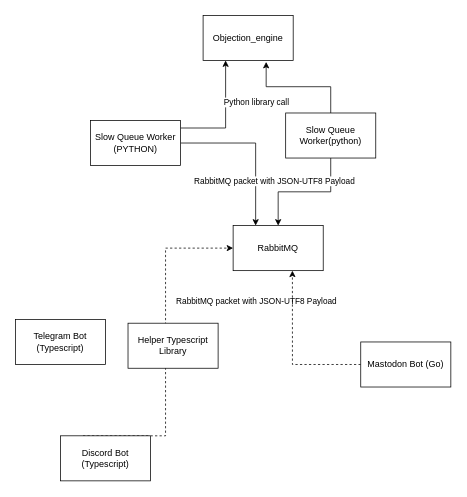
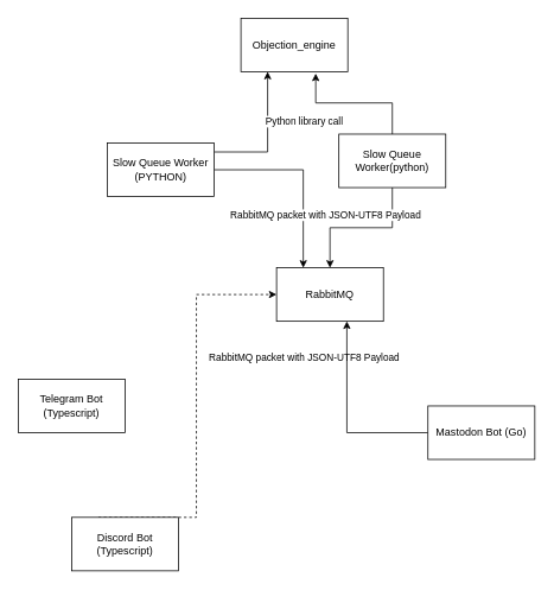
  <mxCell id="0" />
  <mxCell id="1" parent="0" />
  <mxCell id="2" value="RabbitMQ" style="rounded=0;whiteSpace=wrap;html=1;" vertex="1" parent="1"><mxGeometry x="310" y="300" width="120" height="60" as="geometry" /></mxCell>
  <mxCell id="3" style="edgeStyle=orthogonalEdgeStyle;rounded=0;orthogonalLoop=1;jettySize=auto;html=1;" edge="1" parent="1" source="5" target="2"><mxGeometry relative="1" as="geometry" /></mxCell>
  <mxCell id="4" style="edgeStyle=orthogonalEdgeStyle;rounded=0;orthogonalLoop=1;jettySize=auto;html=1;entryX=0.7;entryY=1.033;entryDx=0;entryDy=0;entryPerimeter=0;" edge="1" parent="1" source="5" target="11"><mxGeometry relative="1" as="geometry" /></mxCell>
  <mxCell id="5" value="Slow Queue Worker(python)" style="rounded=0;whiteSpace=wrap;html=1;" vertex="1" parent="1"><mxGeometry x="380" y="150" width="120" height="60" as="geometry" /></mxCell>
  <mxCell id="6" style="edgeStyle=orthogonalEdgeStyle;rounded=0;orthogonalLoop=1;jettySize=auto;html=1;entryX=0.25;entryY=0;entryDx=0;entryDy=0;" edge="1" parent="1" source="10" target="2"><mxGeometry relative="1" as="geometry" /></mxCell>
  <mxCell id="7" value="RabbitMQ packet with JSON-UTF8 Payload" style="edgeLabel;html=1;align=center;verticalAlign=middle;resizable=0;points=[];" vertex="1" connectable="0" parent="6"><mxGeometry x="-0.381" relative="1" as="geometry"><mxPoint x="59" y="50" as="offset" /></mxGeometry></mxCell>
  <mxCell id="8" style="edgeStyle=orthogonalEdgeStyle;rounded=0;orthogonalLoop=1;jettySize=auto;html=1;entryX=0.25;entryY=1;entryDx=0;entryDy=0;" edge="1" parent="1" source="10" target="11"><mxGeometry relative="1" as="geometry"><Array as="points"><mxPoint x="300" y="170" /></Array></mxGeometry></mxCell>
  <mxCell id="9" value="Python library call" style="edgeLabel;html=1;align=center;verticalAlign=middle;resizable=0;points=[];" vertex="1" connectable="0" parent="8"><mxGeometry x="0.267" y="3" relative="1" as="geometry"><mxPoint x="43" as="offset" /></mxGeometry></mxCell>
  <mxCell id="10" value="Slow Queue Worker (PYTHON)" style="rounded=0;whiteSpace=wrap;html=1;" vertex="1" parent="1"><mxGeometry x="120" y="160" width="120" height="60" as="geometry" /></mxCell>
  <mxCell id="11" value="Objection_engine" style="rounded=0;whiteSpace=wrap;html=1;" vertex="1" parent="1"><mxGeometry x="270" y="20" width="120" height="60" as="geometry" /></mxCell>
  <mxCell id="12" value="Telegram Bot (Typescript)" style="rounded=0;whiteSpace=wrap;html=1;" vertex="1" parent="1"><mxGeometry x="20" y="425" width="120" height="60" as="geometry" /></mxCell>
  <mxCell id="13" value="RabbitMQ packet with JSON-UTF8 Payload" style="edgeLabel;html=1;align=center;verticalAlign=middle;resizable=0;points=[];" vertex="1" connectable="0" parent="1"><mxGeometry x="340" y="400" as="geometry" /></mxCell>
- <mxCell id="14" style="edgeStyle=orthogonalEdgeStyle;rounded=0;orthogonalLoop=1;jettySize=auto;html=1;entryX=0.658;entryY=1;entryDx=0;entryDy=0;entryPerimeter=0;dashed=1;" edge="1" parent="1" source="15" target="2"><mxGeometry relative="1" as="geometry" /></mxCell>
+ <mxCell id="14" style="edgeStyle=orthogonalEdgeStyle;rounded=0;orthogonalLoop=1;jettySize=auto;html=1;entryX=0.658;entryY=1;entryDx=0;entryDy=0;entryPerimeter=0;" edge="1" parent="1" source="15" target="2"><mxGeometry relative="1" as="geometry" /></mxCell>
  <mxCell id="15" value="Mastodon Bot (Go)" style="rounded=0;whiteSpace=wrap;html=1;" vertex="1" parent="1"><mxGeometry x="480" y="455" width="120" height="60" as="geometry" /></mxCell>
  <mxCell id="16" style="edgeStyle=orthogonalEdgeStyle;rounded=0;orthogonalLoop=1;jettySize=auto;html=1;exitX=0.25;exitY=0;exitDx=0;exitDy=0;entryX=0;entryY=0.5;entryDx=0;entryDy=0;dashed=1;" edge="1" parent="1" source="17" target="2"><mxGeometry relative="1" as="geometry"><Array as="points"><mxPoint x="220" y="580" /><mxPoint x="220" y="330" /></Array></mxGeometry></mxCell>
  <mxCell id="17" value="Discord Bot (Typescript)" style="rounded=0;whiteSpace=wrap;html=1;" vertex="1" parent="1"><mxGeometry x="80" y="580" width="120" height="60" as="geometry" /></mxCell>
- <mxCell id="18" value="Helper Typescript Library" style="rounded=0;whiteSpace=wrap;html=1;" vertex="1" parent="1"><mxGeometry x="170" y="430" width="120" height="60" as="geometry" /></mxCell>
